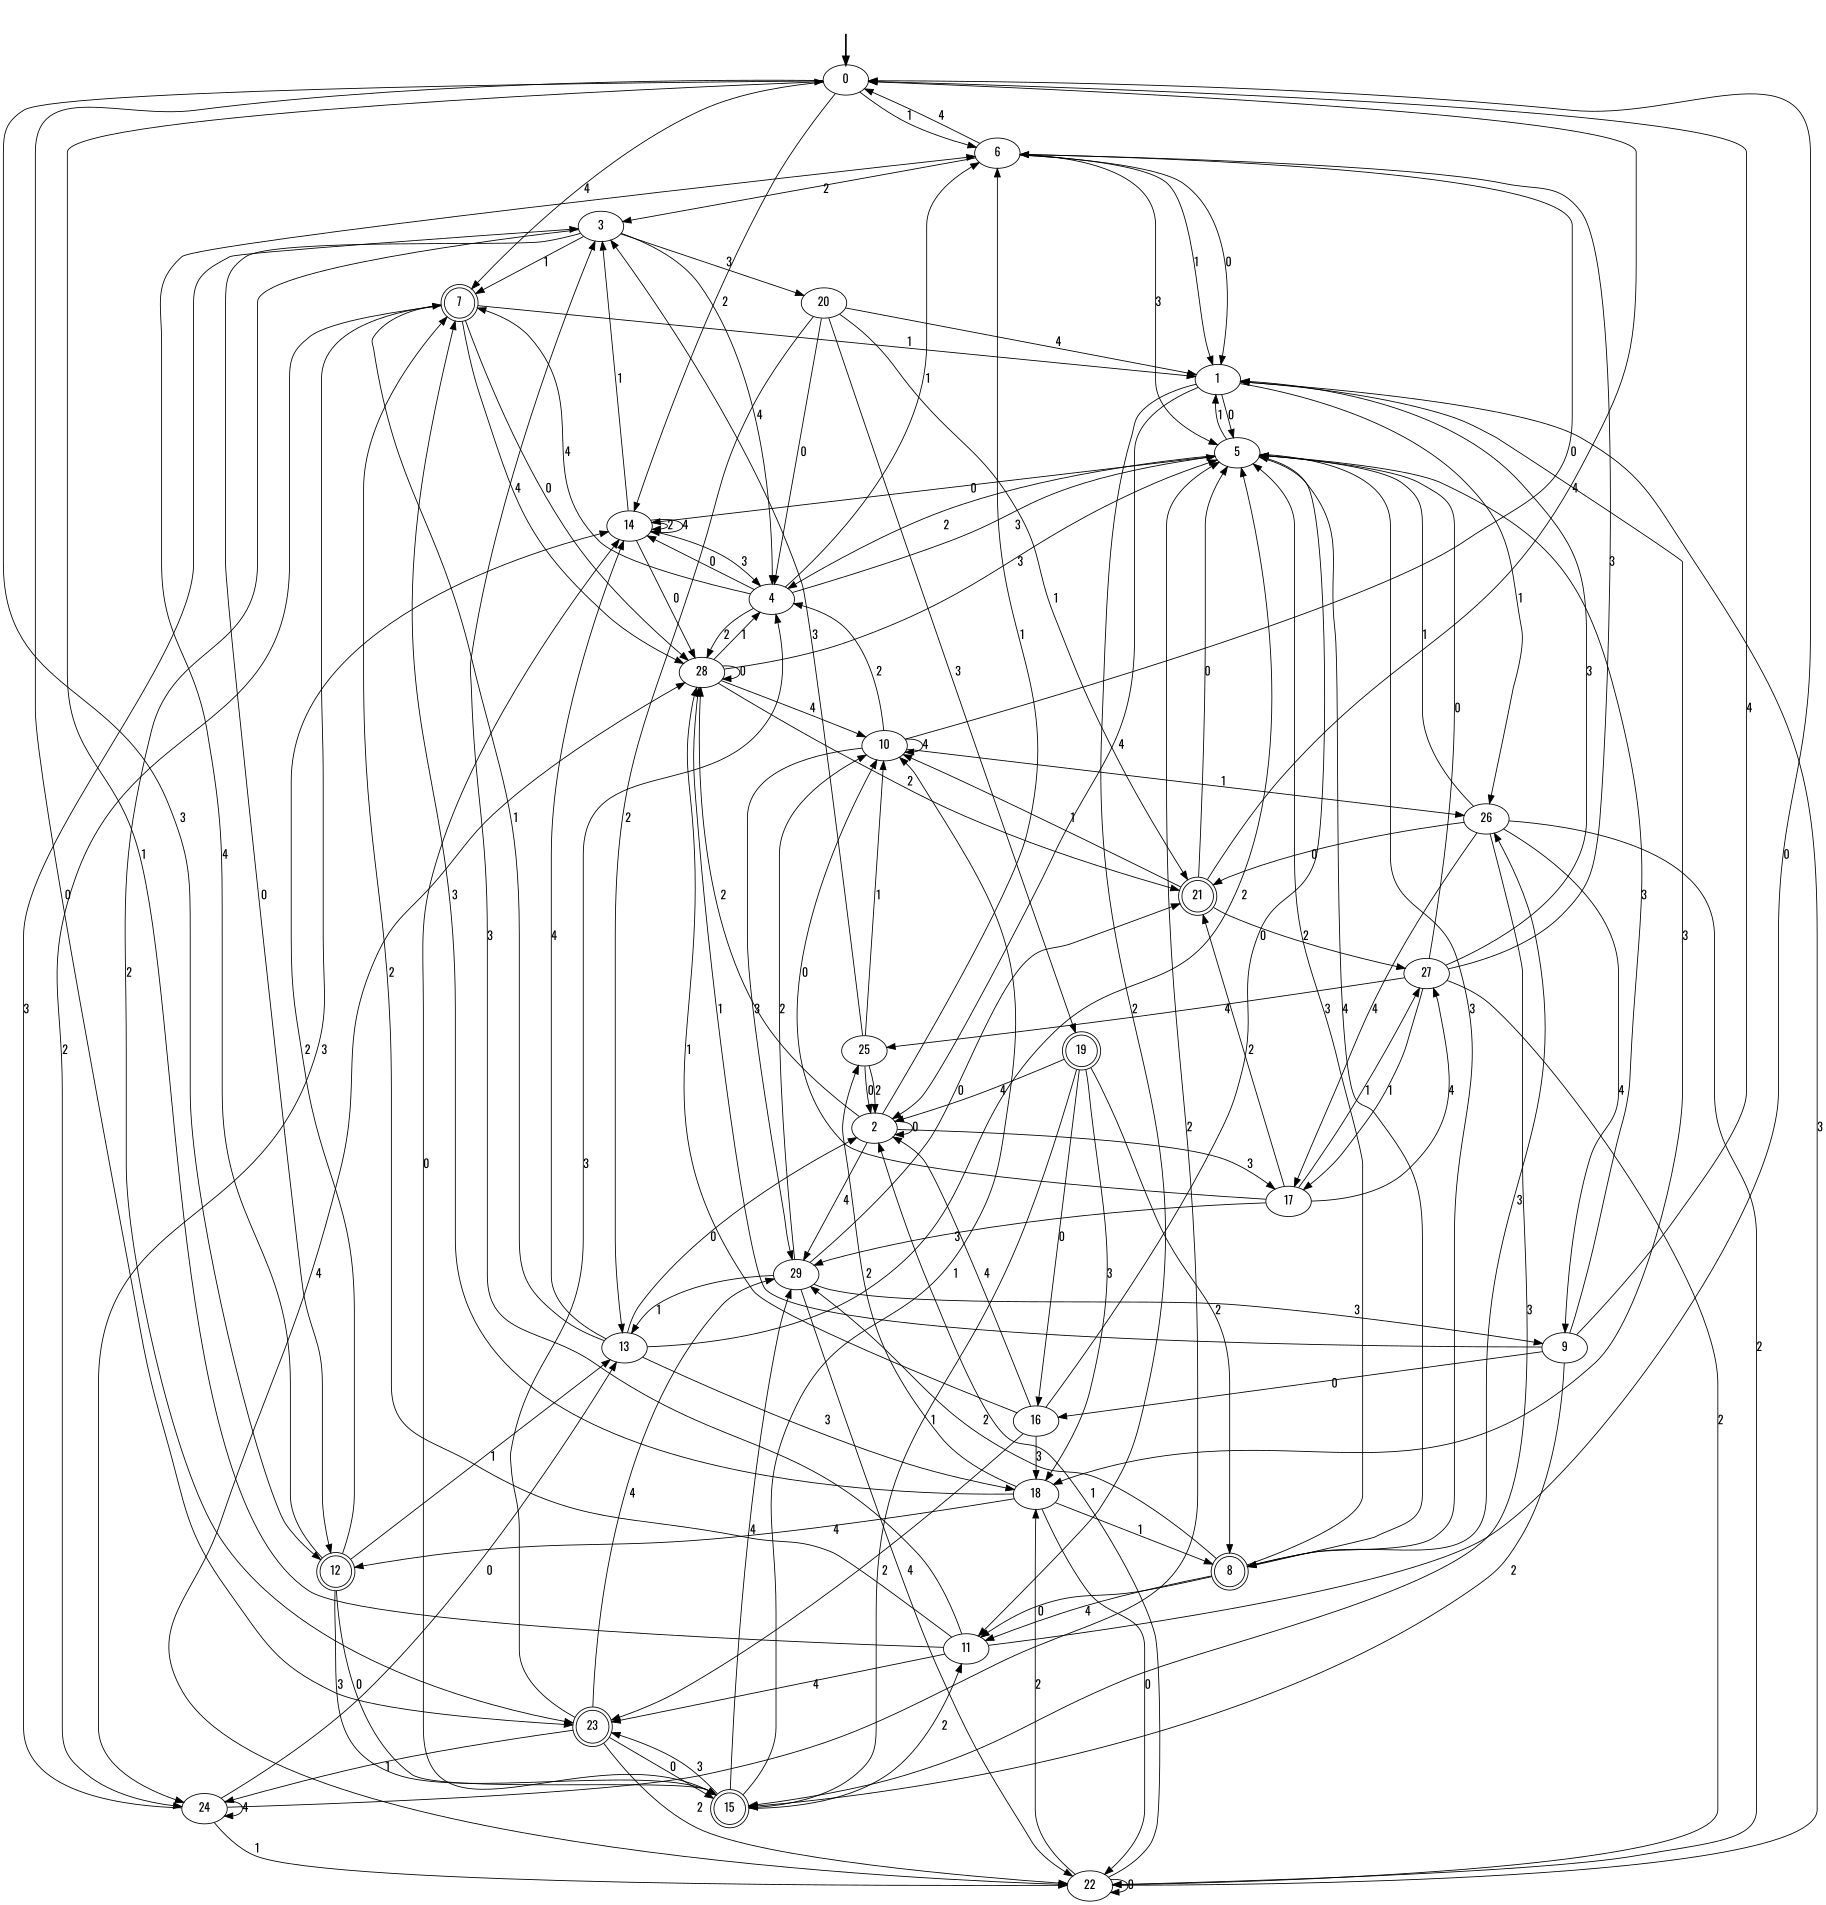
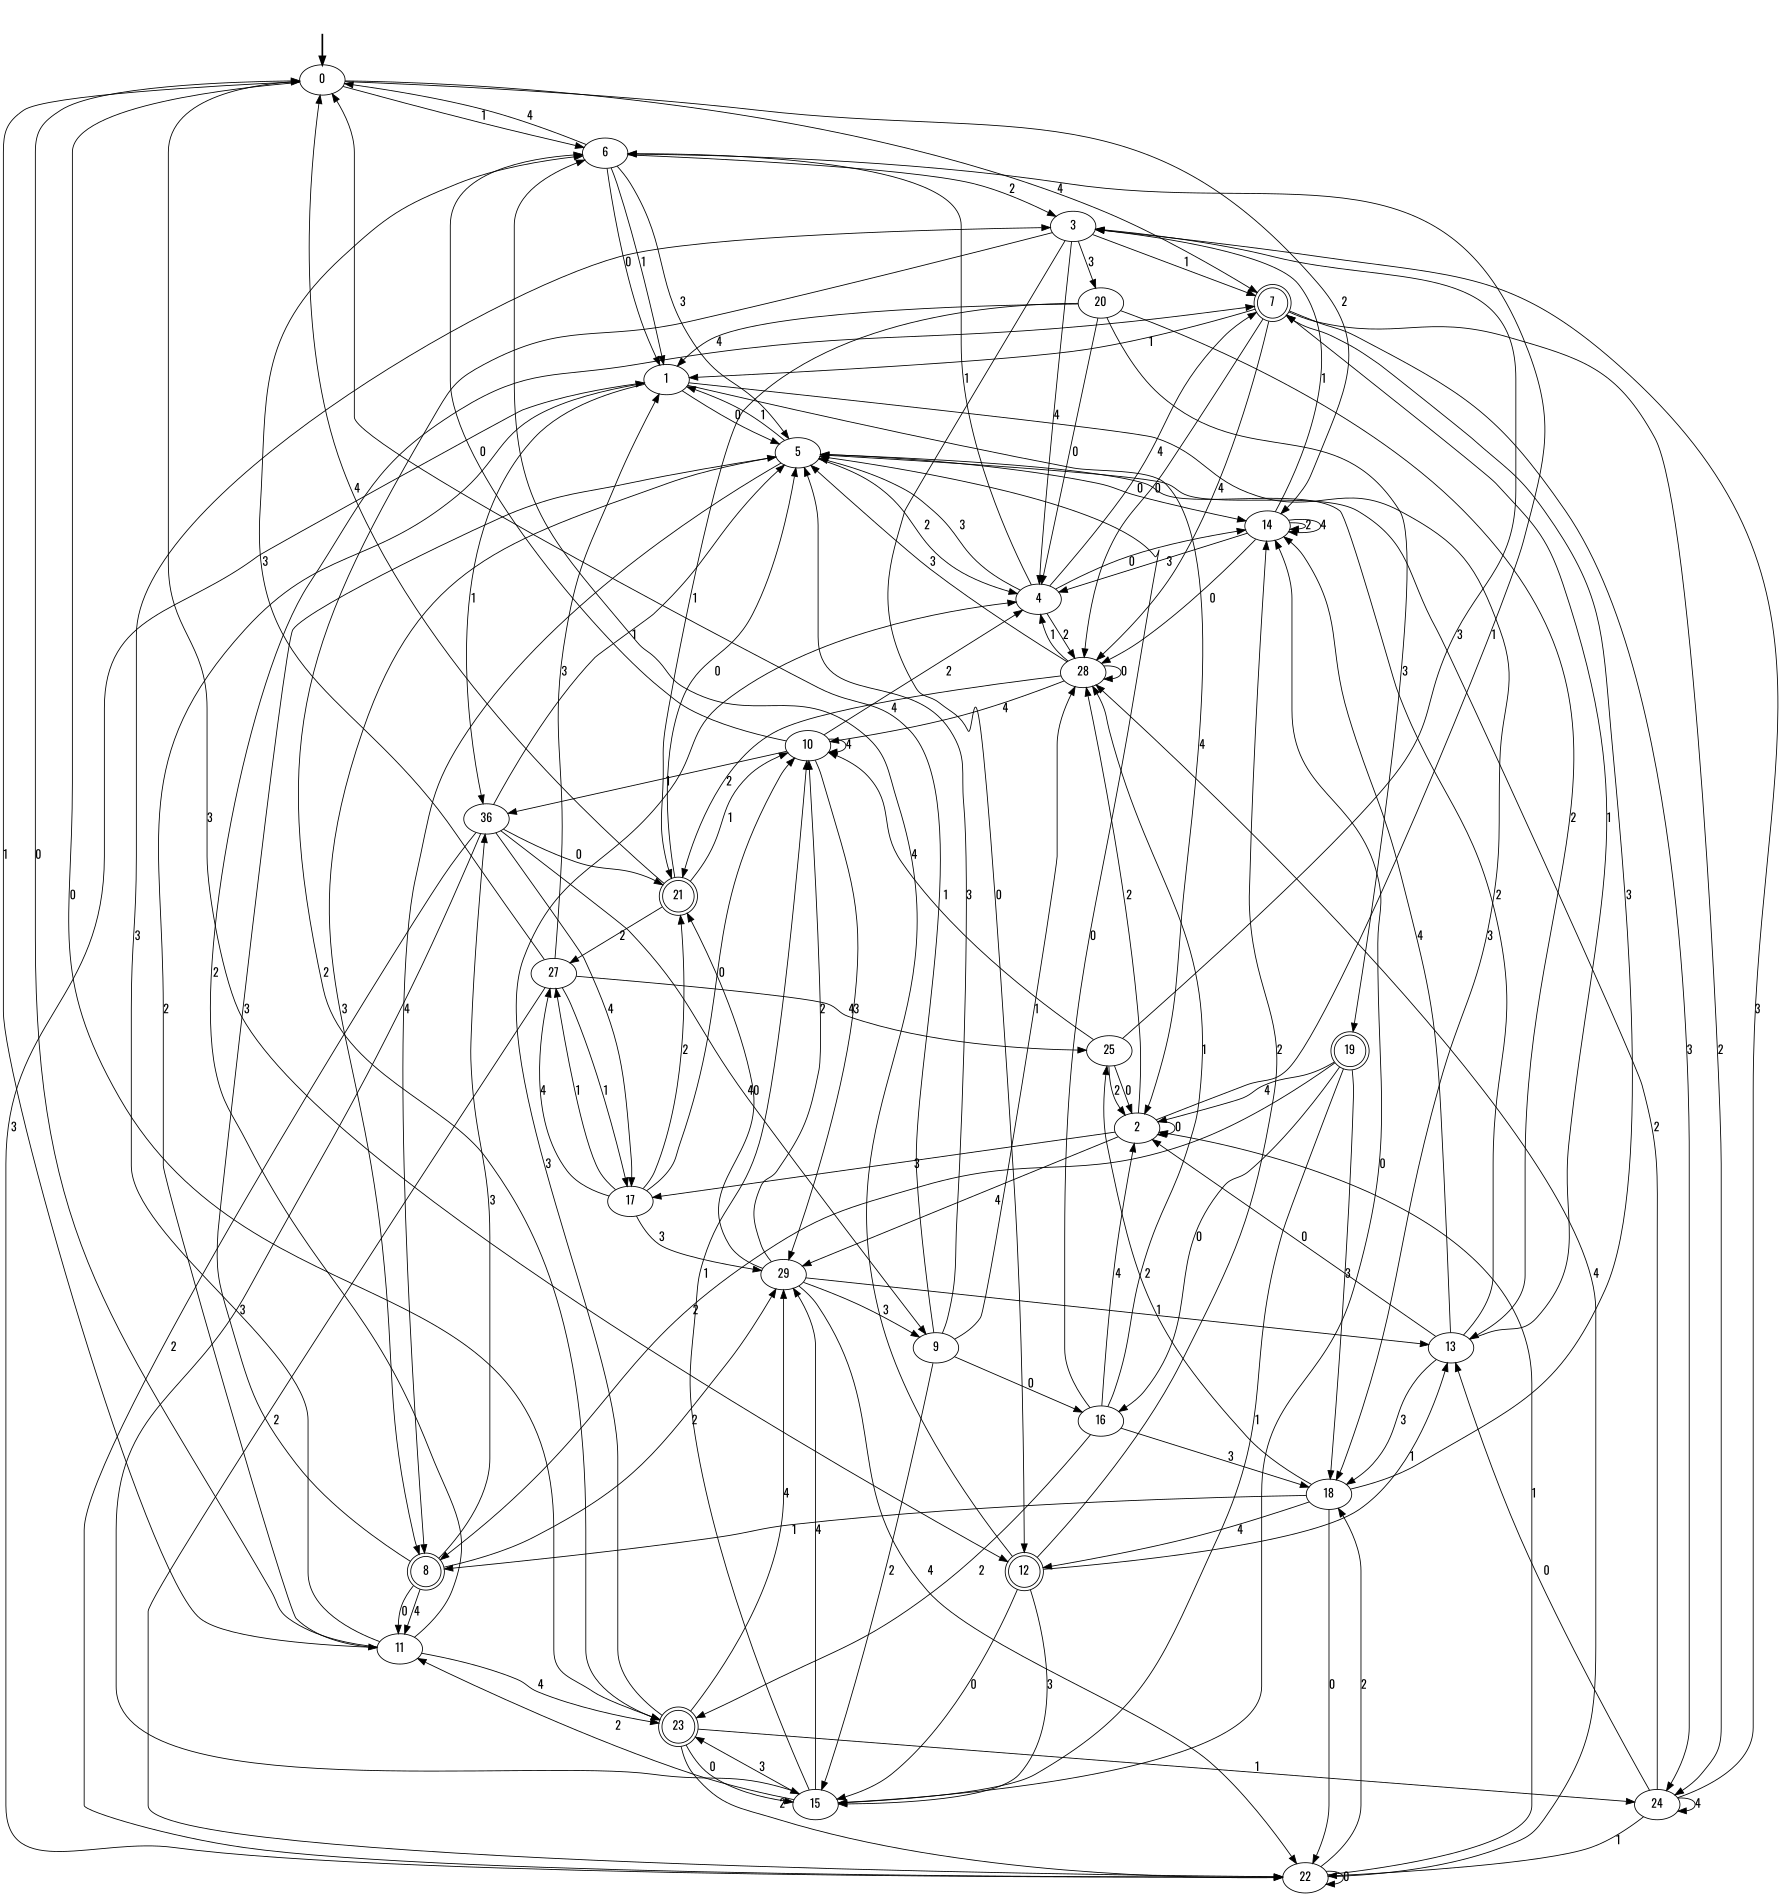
  digraph {
    fontname=Oswald
    node [fontname=Oswald]
    edge [fontname=Oswald]
    fake [style=invisible]
    0 [root=true shape=ellipse]
    6
    7 [shape=doublecircle]
    12 [shape=doublecircle]
    14
    23 [shape=doublecircle]
    1
    5
    3
    28
    24
-   15 [shape=doublecircle]
+   15
    13
    4
    29
    22
    2
    11
    18
-   26
+   26 [label=36]
    17
    8 [shape=doublecircle]
    25
    9
    21 [shape=doublecircle]
    10
    27
    20
    19 [shape=doublecircle]
    16
    fake -> 0 [style=bold]
    0 -> 6 [label=1]
    0 -> 7 [label=4]
    0 -> 12 [label=3]
    0 -> 14 [label=2]
    0 -> 23 [label=0]
    6 -> 0 [label=4]
    6 -> 1 [label=1]
    6 -> 1 [label=0]
    6 -> 5 [label=3]
    6 -> 3 [label=2]
    7 -> 1 [label=1]
    7 -> 28 [label=0]
    7 -> 28 [label=4]
    7 -> 24 [label=2]
    7 -> 24 [label=3]
    12 -> 6 [label=4]
    12 -> 14 [label=2]
    12 -> 15 [label=0]
    12 -> 15 [label=3]
    12 -> 13 [label=1]
    14 -> 14 [label=2]
    14 -> 14 [label=4]
    14 -> 3 [label=1]
    14 -> 28 [label=0]
    14 -> 4 [label=3]
    23 -> 24 [label=1]
    23 -> 15 [label=0]
    23 -> 4 [label=3]
    23 -> 29 [label=4]
    23 -> 22 [label=2]
    1 -> 5 [label=0]
    1 -> 2 [label=4]
    1 -> 11 [label=2]
    1 -> 18 [label=3]
    1 -> 26 [label=1]
    5 -> 14 [label=0]
    5 -> 1 [label=1]
    5 -> 4 [label=2]
    5 -> 8 [label=3]
    5 -> 8 [label=4]
    3 -> 7 [label=1]
    3 -> 12 [label=0]
    3 -> 23 [label=2]
    3 -> 4 [label=4]
    3 -> 20 [label=3]
    28 -> 5 [label=3]
    28 -> 28 [label=0]
    28 -> 4 [label=1]
    28 -> 21 [label=2]
    28 -> 10 [label=4]
    24 -> 5 [label=2]
    24 -> 3 [label=3]
    24 -> 24 [label=4]
    24 -> 13 [label=0]
    24 -> 22 [label=1]
    15 -> 14 [label=0]
    15 -> 23 [label=3]
    15 -> 29 [label=4]
    15 -> 11 [label=2]
    15 -> 10 [label=1]
    13 -> 7 [label=1]
    13 -> 14 [label=4]
    13 -> 5 [label=2]
    13 -> 2 [label=0]
    13 -> 18 [label=3]
    4 -> 6 [label=1]
    4 -> 7 [label=4]
    4 -> 14 [label=0]
    4 -> 5 [label=3]
    4 -> 28 [label=2]
    29 -> 13 [label=1]
    29 -> 22 [label=4]
    29 -> 9 [label=3]
    29 -> 21 [label=0]
    29 -> 10 [label=2]
    22 -> 1 [label=3]
    22 -> 28 [label=4]
    22 -> 22 [label=0]
    22 -> 2 [label=1]
    22 -> 18 [label=2]
    2 -> 6 [label=1]
    2 -> 28 [label=2]
    2 -> 29 [label=4]
    2 -> 2 [label=0]
    2 -> 17 [label=3]
    11 -> 0 [label=1]
    11 -> 0 [label=0]
    11 -> 7 [label=2]
    11 -> 23 [label=4]
    11 -> 3 [label=3]
    18 -> 7 [label=3]
    18 -> 12 [label=4]
    18 -> 22 [label=0]
    18 -> 8 [label=1]
    18 -> 25 [label=2]
    26 -> 5 [label=1]
    26 -> 15 [label=3]
    26 -> 22 [label=2]
    26 -> 17 [label=4]
    26 -> 9 [label=4]
    26 -> 21 [label=0]
    17 -> 29 [label=3]
    17 -> 21 [label=2]
    17 -> 10 [label=0]
    17 -> 27 [label=4]
    17 -> 27 [label=1]
    8 -> 5 [label=3]
    8 -> 29 [label=2]
    8 -> 11 [label=0]
    8 -> 11 [label=4]
    8 -> 26 [label=3]
    25 -> 3 [label=3]
    25 -> 2 [label=0]
    25 -> 2 [label=2]
    25 -> 10 [label=1]
    9 -> 0 [label=4]
    9 -> 5 [label=3]
    9 -> 28 [label=1]
    9 -> 15 [label=2]
    9 -> 16 [label=0]
    21 -> 0 [label=4]
    21 -> 5 [label=0]
    21 -> 10 [label=1]
    21 -> 27 [label=2]
    10 -> 6 [label=0]
    10 -> 4 [label=2]
    10 -> 29 [label=3]
    10 -> 26 [label=1]
    10 -> 10 [label=4]
    27 -> 6 [label=3]
    27 -> 1 [label=3]
-   27 -> 5 [label=0]
    27 -> 22 [label=2]
    27 -> 17 [label=1]
    27 -> 25 [label=4]
    20 -> 1 [label=4]
    20 -> 13 [label=2]
    20 -> 4 [label=0]
    20 -> 21 [label=1]
    20 -> 19 [label=3]
    19 -> 15 [label=1]
    19 -> 2 [label=4]
    19 -> 18 [label=3]
    19 -> 8 [label=2]
    19 -> 16 [label=0]
    16 -> 23 [label=2]
    16 -> 5 [label=0]
    16 -> 28 [label=1]
    16 -> 2 [label=4]
    16 -> 18 [label=3]
  }
